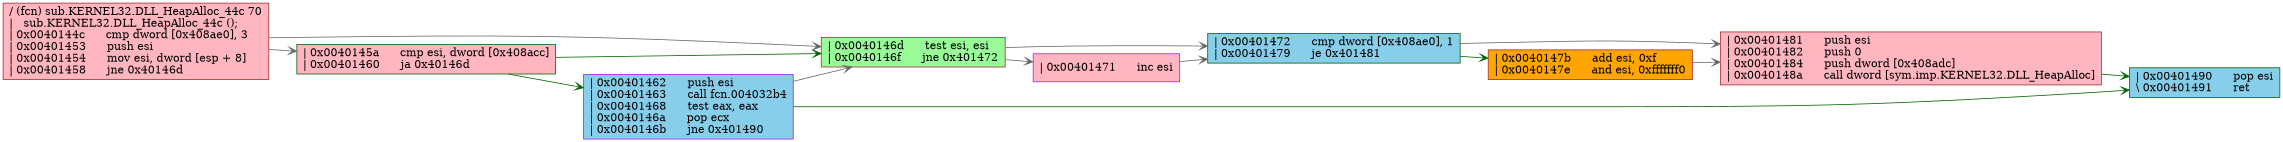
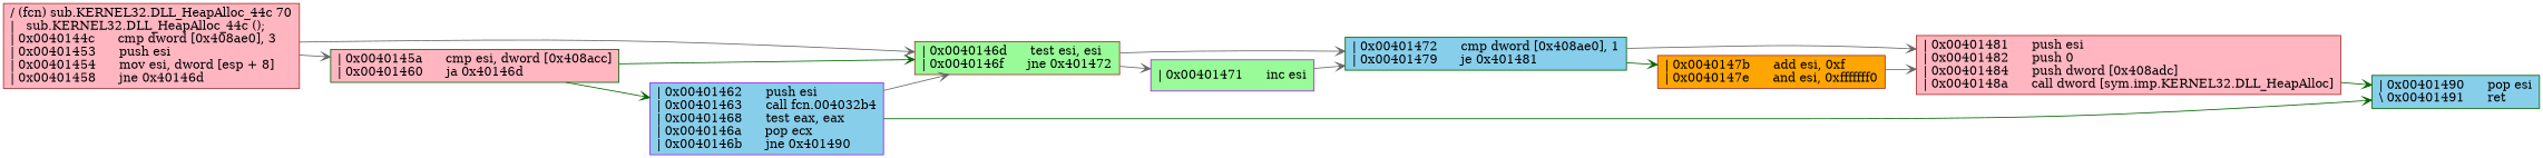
  digraph {
    bgcolor=white
    fontname=Courier
    fontsize=8
    rankdir=LR
    node [color=brown fillcolor=lightpink shape=box style=filled]
    edge [arrowhead=vee color=gray40]
    n1 [label="/ (fcn) sub.KERNEL32.DLL_HeapAlloc_44c 70\l|   sub.KERNEL32.DLL_HeapAlloc_44c ();\l| 0x0040144c      cmp dword [0x408ae0], 3\l| 0x00401453      push esi\l| 0x00401454      mov esi, dword [esp + 8]\l| 0x00401458      jne 0x40146d\l"]
    n2 [fillcolor=palegreen label="| 0x0040146d      test esi, esi\l| 0x0040146f      jne 0x401472\l"]
    n3 [color=darkgreen label="| 0x0040145a      cmp esi, dword [0x408acc]\l| 0x00401460      ja 0x40146d\l"]
    n4 [color=darkgreen fillcolor=skyblue label="| 0x00401472      cmp dword [0x408ae0], 1\l| 0x00401479      je 0x401481\l"]
-   n5 [color=purple label="| 0x00401471      inc esi\l"]
+   n5 [color=purple fillcolor=palegreen label="| 0x00401471      inc esi\l"]
    n6 [color=purple fillcolor=skyblue label="| 0x00401462      push esi\l| 0x00401463      call fcn.004032b4\l| 0x00401468      test eax, eax\l| 0x0040146a      pop ecx\l| 0x0040146b      jne 0x401490\l"]
    n7 [color=darkgreen fillcolor=skyblue label="| 0x00401490      pop esi\l\\ 0x00401491      ret\l"]
    n8 [label="| 0x00401481      push esi\l| 0x00401482      push 0\l| 0x00401484      push dword [0x408adc]\l| 0x0040148a      call dword [sym.imp.KERNEL32.DLL_HeapAlloc]\l"]
    n9 [fillcolor=orange label="| 0x0040147b      add esi, 0xf\l| 0x0040147e      and esi, 0xfffffff0\l"]
    n1 -> n2
    n1 -> n3
    n2 -> n4
    n2 -> n5
    n3 -> n2 [color=darkgreen]
    n3 -> n6 [color=darkgreen]
    n4 -> n8
    n4 -> n9 [color=darkgreen]
    n5 -> n4
    n6 -> n2
    n6 -> n7 [color=darkgreen]
    n8 -> n7 [color=darkgreen]
    n9 -> n8
  }
